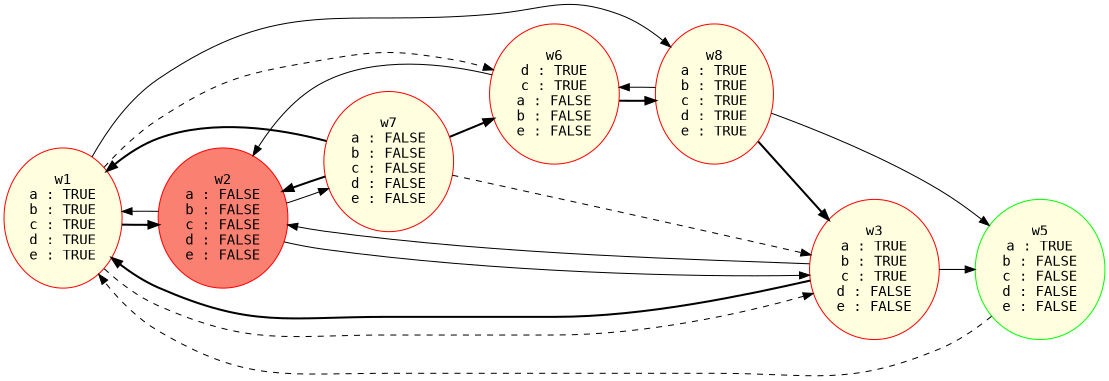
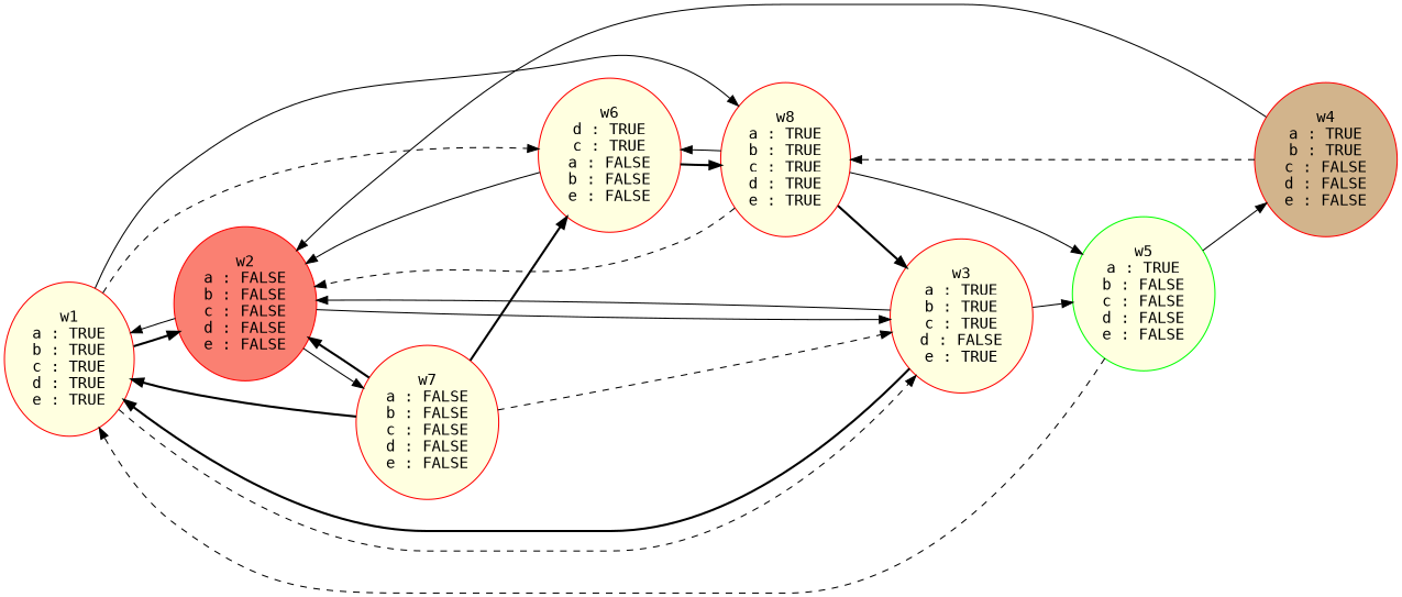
  digraph {
    fontname="DejaVu Sans Mono"
    rankdir=LR
    node [color=red fillcolor=lightyellow fontname="DejaVu Sans Mono" style=filled]
    edge [fontname="DejaVu Sans Mono" style=solid]
    n1 [height=1.9306 label="w1\na : TRUE\nb : TRUE\nc : TRUE\nd : TRUE\ne : TRUE\n" width=1.375]
    n2 [fillcolor=salmon height=1.9306 label="w2\na : FALSE\nb : FALSE\nc : FALSE\nd : FALSE\ne : FALSE\n" width=1.4884]
-   n3 [height=1.9306 label="w3\na : TRUE\nb : TRUE\nc : TRUE\nd : FALSE\ne : FALSE\n" width=1.4884]
+   n3 [height=1.9306 label="w3\na : TRUE\nb : TRUE\nc : TRUE\nd : FALSE\ne : TRUE\n" width=1.4884]
    n4 [height=1.9306 label="w8\na : TRUE\nb : TRUE\nc : TRUE\nd : TRUE\ne : TRUE\n" width=1.375]
    n5 [height=1.9306 label="w6\nd : TRUE\nc : TRUE\na : FALSE\nb : FALSE\ne : FALSE\n" width=1.4884]
    n6 [height=1.9306 label="w7\na : FALSE\nb : FALSE\nc : FALSE\nd : FALSE\ne : FALSE\n" width=1.4884]
    n7 [color=green height=1.9306 label="w5\na : TRUE\nb : FALSE\nc : FALSE\nd : FALSE\ne : FALSE\n" width=1.4884]
+   n8 [fillcolor=tan height=1.9306 label="w4\na : TRUE\nb : TRUE\nc : FALSE\nd : FALSE\ne : FALSE\n" width=1.4884]
    n1 -> n2 [style=bold]
    n1 -> n3 [style=dashed]
    n1 -> n4
    n1 -> n5 [style=dashed]
    n2 -> n1
    n2 -> n3
    n2 -> n6
    n3 -> n1 [style=bold]
    n3 -> n2
    n3 -> n7
+   n4 -> n2 [style=dashed]
    n4 -> n3 [style=bold]
    n4 -> n5
    n4 -> n7
    n5 -> n2
    n5 -> n4 [style=bold]
    n6 -> n1 [style=bold]
    n6 -> n2 [style=bold]
    n6 -> n3 [style=dashed]
    n6 -> n5 [style=bold]
    n7 -> n1 [style=dashed]
+   n7 -> n8
+   n8 -> n2
+   n8 -> n4 [style=dashed]
  }
